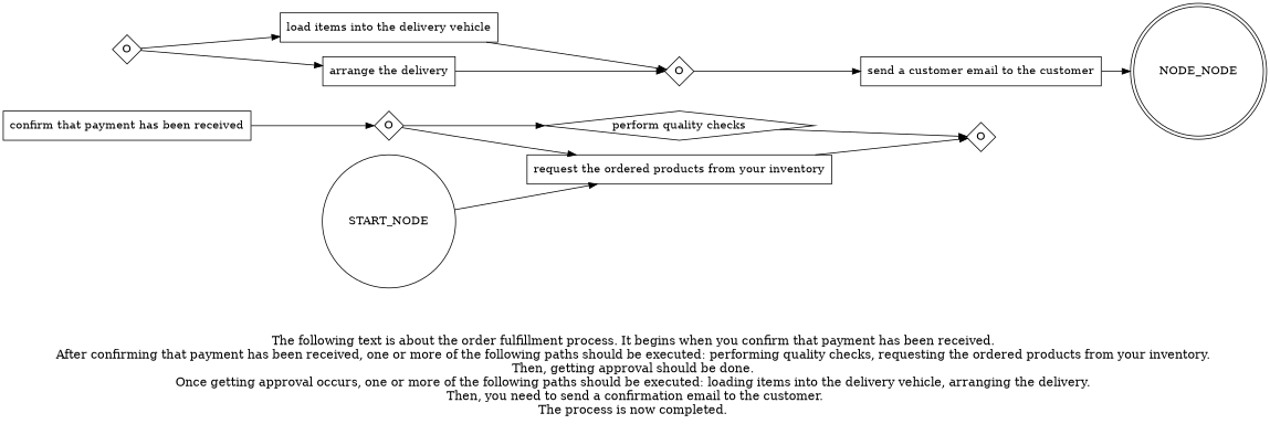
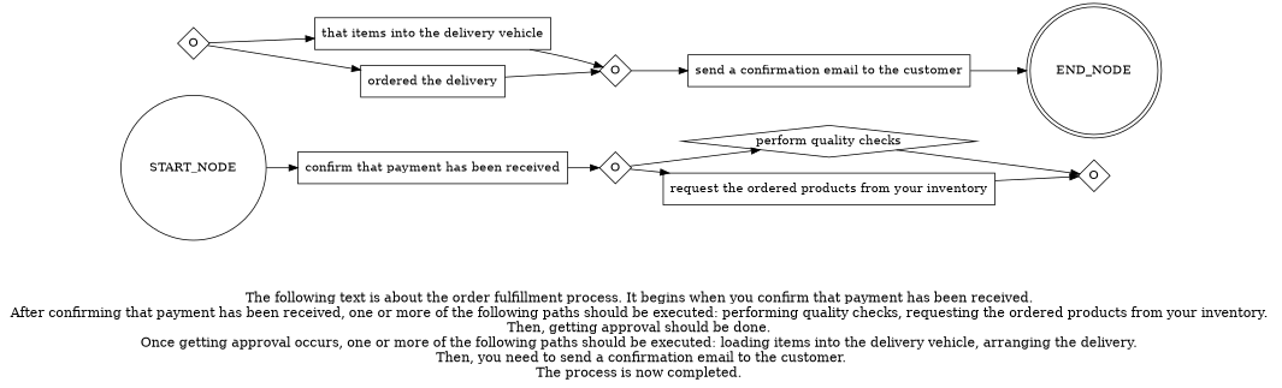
  digraph {
    fontsize=15
    label="\n\n\nThe following text is about the order fulfillment process. It begins when you confirm that payment has been received. \nAfter confirming that payment has been received, one or more of the following paths should be executed: performing quality checks, requesting the ordered products from your inventory. \nThen, getting approval should be done. \nOnce getting approval occurs, one or more of the following paths should be executed: loading items into the delivery vehicle, arranging the delivery. \nThen, you need to send a confirmation email to the customer.\nThe process is now completed. \n"
    rankdir=LR
    node [shape=box]
    "confirm that payment has been received"
    n2 [fixedsize=true label=O shape=diamond width=0.5]
    "perform quality checks" [shape=diamond]
    "request the ordered products from your inventory"
    n5 [fixedsize=true label=O shape=diamond width=0.5]
    n6 [fixedsize=true label=O shape=diamond width=0.5]
-   "load items into the delivery vehicle"
-   "arrange the delivery"
+   "load items into the delivery vehicle" [label="that items into the delivery vehicle"]
+   "arrange the delivery" [label="ordered the delivery"]
    n9 [fixedsize=true label=O shape=diamond width=0.5]
-   "send a confirmation email to the customer" [label="send a customer email to the customer"]
-   END_NODE [shape=doublecircle width=0.2 label=NODE_NODE]
+   "send a confirmation email to the customer"
+   END_NODE [shape=doublecircle width=0.2]
    START_NODE [shape=circle width=0.3]
    subgraph sub_1 {
      "confirm that payment has been received"
      n2
      "perform quality checks"
      "request the ordered products from your inventory"
      n5
      n6
      "load items into the delivery vehicle"
      "arrange the delivery"
      n9
      "send a confirmation email to the customer"
    }
    "confirm that payment has been received" -> n2
    n2 -> "perform quality checks"
    n2 -> "request the ordered products from your inventory"
    "perform quality checks" -> n5
    "request the ordered products from your inventory" -> n5
    n6 -> "load items into the delivery vehicle"
    n6 -> "arrange the delivery"
    "load items into the delivery vehicle" -> n9
    "arrange the delivery" -> n9
    n9 -> "send a confirmation email to the customer"
    "send a confirmation email to the customer" -> END_NODE
-   START_NODE -> "request the ordered products from your inventory"
+   START_NODE -> "confirm that payment has been received"
  }
